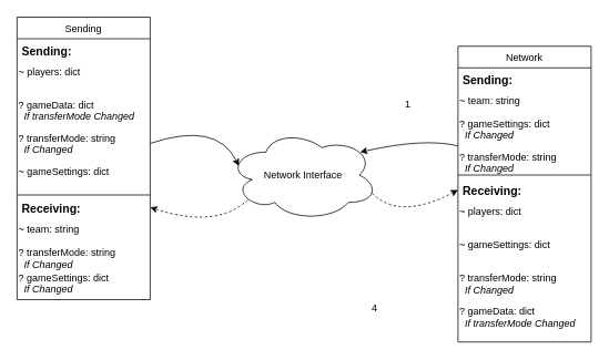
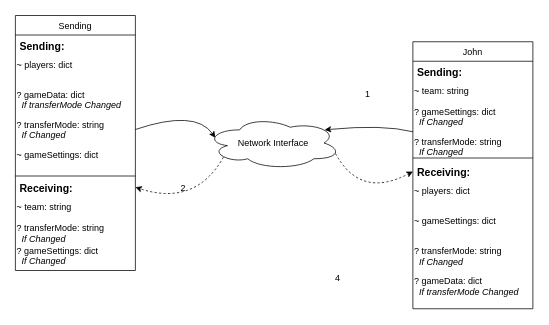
  <mxCell id="0" />
  <mxCell id="1" parent="0" />
  <mxCell id="2" value="Sending" style="swimlane;fontStyle=0;align=center;verticalAlign=top;childLayout=stackLayout;horizontal=1;startSize=26;horizontalStack=0;resizeParent=1;resizeLast=0;collapsible=1;marginBottom=0;rounded=0;shadow=0;strokeWidth=1;" parent="1" vertex="1"><mxGeometry x="20" y="20" width="160" height="340" as="geometry"><mxRectangle x="340" y="380" width="170" height="26" as="alternateBounds" /></mxGeometry></mxCell>
  <mxCell id="3" value="Sending:" style="text;align=left;verticalAlign=top;spacingLeft=4;spacingRight=4;overflow=hidden;rotatable=0;points=[[0,0.5],[1,0.5]];portConstraint=eastwest;fontStyle=1;fontSize=14;" vertex="1" parent="2"><mxGeometry y="26" width="160" height="26" as="geometry" /></mxCell>
  <mxCell id="4" value="~ players: dict" style="text;html=1;strokeColor=none;fillColor=none;align=left;verticalAlign=top;whiteSpace=wrap;rounded=0;" vertex="1" parent="2"><mxGeometry y="52" width="160" height="40" as="geometry" /></mxCell>
  <mxCell id="5" value="? gameData: dict&lt;br&gt;&amp;nbsp; &lt;i&gt;If transferMode Changed&lt;/i&gt;" style="text;html=1;strokeColor=none;fillColor=none;align=left;verticalAlign=top;whiteSpace=wrap;rounded=0;" vertex="1" parent="2"><mxGeometry y="92" width="160" height="40" as="geometry" /></mxCell>
  <mxCell id="6" value="? transferMode: string&lt;br&gt;&amp;nbsp; &lt;i&gt;If Changed&lt;/i&gt;" style="text;html=1;strokeColor=none;fillColor=none;align=left;verticalAlign=top;whiteSpace=wrap;rounded=0;" vertex="1" parent="2"><mxGeometry y="132" width="160" height="40" as="geometry" /></mxCell>
  <mxCell id="7" value="~ gameSettings: dict" style="text;html=1;strokeColor=none;fillColor=none;align=left;verticalAlign=top;whiteSpace=wrap;rounded=0;" vertex="1" parent="2"><mxGeometry y="172" width="160" height="40" as="geometry" /></mxCell>
  <mxCell id="8" value="" style="line;html=1;strokeWidth=1;align=left;verticalAlign=middle;spacingTop=-1;spacingLeft=3;spacingRight=3;rotatable=0;labelPosition=right;points=[];portConstraint=eastwest;" parent="2" vertex="1"><mxGeometry y="212" width="160" height="4" as="geometry" /></mxCell>
  <mxCell id="9" value="Receiving:" style="text;align=left;verticalAlign=top;spacingLeft=4;spacingRight=4;overflow=hidden;rotatable=0;points=[[0,0.5],[1,0.5]];portConstraint=eastwest;fontStyle=1;fontSize=14;" parent="2" vertex="1"><mxGeometry y="216" width="160" height="26" as="geometry" /></mxCell>
  <mxCell id="10" value="~ team: string" style="text;html=1;strokeColor=none;fillColor=none;align=left;verticalAlign=top;whiteSpace=wrap;rounded=0;" vertex="1" parent="2"><mxGeometry y="242" width="160" height="28" as="geometry" /></mxCell>
  <mxCell id="11" value="? transferMode: string&lt;br&gt;&amp;nbsp; &lt;i&gt;If Changed&lt;/i&gt;" style="text;html=1;strokeColor=none;fillColor=none;align=left;verticalAlign=top;whiteSpace=wrap;rounded=0;" vertex="1" parent="2"><mxGeometry y="270" width="160" height="30" as="geometry" /></mxCell>
  <mxCell id="12" value="? gameSettings: dict&lt;br&gt;&amp;nbsp; &lt;i&gt;If Changed&lt;/i&gt;" style="text;html=1;strokeColor=none;fillColor=none;align=left;verticalAlign=top;whiteSpace=wrap;rounded=0;" vertex="1" parent="2"><mxGeometry y="300" width="160" height="40" as="geometry" /></mxCell>
- <mxCell id="13" value="Network Interface&lt;br&gt;" style="ellipse;shape=cloud;whiteSpace=wrap;html=1;" vertex="1" parent="1"><mxGeometry x="274" y="155" width="180" height="110" as="geometry" /></mxCell>
- <mxCell id="14" value="Network" style="swimlane;fontStyle=0;align=center;verticalAlign=top;childLayout=stackLayout;horizontal=1;startSize=26;horizontalStack=0;resizeParent=1;resizeLast=0;collapsible=1;marginBottom=0;rounded=0;shadow=0;strokeWidth=1;" vertex="1" parent="1"><mxGeometry x="550" y="55" width="160" height="356" as="geometry"><mxRectangle x="340" y="380" width="170" height="26" as="alternateBounds" /></mxGeometry></mxCell>
+ <mxCell id="13" value="Network Interface&lt;br&gt;" style="ellipse;shape=cloud;whiteSpace=wrap;html=1;" vertex="1" parent="1"><mxGeometry x="274" y="155" width="180" height="70" as="geometry" /></mxCell>
+ <mxCell id="14" value="John" style="swimlane;fontStyle=0;align=center;verticalAlign=top;childLayout=stackLayout;horizontal=1;startSize=26;horizontalStack=0;resizeParent=1;resizeLast=0;collapsible=1;marginBottom=0;rounded=0;shadow=0;strokeWidth=1;" vertex="1" parent="1"><mxGeometry x="550" y="55" width="160" height="356" as="geometry"><mxRectangle x="340" y="380" width="170" height="26" as="alternateBounds" /></mxGeometry></mxCell>
  <mxCell id="15" value="Sending:" style="text;align=left;verticalAlign=top;spacingLeft=4;spacingRight=4;overflow=hidden;rotatable=0;points=[[0,0.5],[1,0.5]];portConstraint=eastwest;fontStyle=1;fontSize=14;" vertex="1" parent="14"><mxGeometry y="26" width="160" height="26" as="geometry" /></mxCell>
  <mxCell id="16" value="~ team: string" style="text;html=1;strokeColor=none;fillColor=none;align=left;verticalAlign=top;whiteSpace=wrap;rounded=0;" vertex="1" parent="14"><mxGeometry y="52" width="160" height="28" as="geometry" /></mxCell>
  <mxCell id="17" value="? gameSettings: dict&lt;br&gt;&amp;nbsp; &lt;i&gt;If Changed&lt;/i&gt;" style="text;html=1;strokeColor=none;fillColor=none;align=left;verticalAlign=top;whiteSpace=wrap;rounded=0;" vertex="1" parent="14"><mxGeometry y="80" width="160" height="40" as="geometry" /></mxCell>
  <mxCell id="18" value="? transferMode: string&lt;br&gt;&amp;nbsp; &lt;i&gt;If Changed&lt;/i&gt;" style="text;html=1;strokeColor=none;fillColor=none;align=left;verticalAlign=top;whiteSpace=wrap;rounded=0;" vertex="1" parent="14"><mxGeometry y="120" width="160" height="30" as="geometry" /></mxCell>
  <mxCell id="19" value="" style="line;html=1;strokeWidth=1;align=left;verticalAlign=middle;spacingTop=-1;spacingLeft=3;spacingRight=3;rotatable=0;labelPosition=right;points=[];portConstraint=eastwest;" vertex="1" parent="14"><mxGeometry y="150" width="160" height="10" as="geometry" /></mxCell>
  <mxCell id="20" value="Receiving:" style="text;align=left;verticalAlign=top;spacingLeft=4;spacingRight=4;overflow=hidden;rotatable=0;points=[[0,0.5],[1,0.5]];portConstraint=eastwest;fontStyle=1;fontSize=14;" vertex="1" parent="14"><mxGeometry y="160" width="160" height="26" as="geometry" /></mxCell>
  <mxCell id="21" value="~ players: dict" style="text;html=1;strokeColor=none;fillColor=none;align=left;verticalAlign=top;whiteSpace=wrap;rounded=0;" vertex="1" parent="14"><mxGeometry y="186" width="160" height="40" as="geometry" /></mxCell>
  <mxCell id="22" value="~ gameSettings: dict" style="text;html=1;strokeColor=none;fillColor=none;align=left;verticalAlign=top;whiteSpace=wrap;rounded=0;" vertex="1" parent="14"><mxGeometry y="226" width="160" height="40" as="geometry" /></mxCell>
  <mxCell id="23" value="? transferMode: string&lt;br&gt;&amp;nbsp; &lt;i&gt;If Changed&lt;/i&gt;" style="text;html=1;strokeColor=none;fillColor=none;align=left;verticalAlign=top;whiteSpace=wrap;rounded=0;" vertex="1" parent="14"><mxGeometry y="266" width="160" height="40" as="geometry" /></mxCell>
  <mxCell id="24" value="? gameData: dict&lt;br&gt;&amp;nbsp; &lt;i&gt;If transferMode Changed&lt;/i&gt;" style="text;html=1;strokeColor=none;fillColor=none;align=left;verticalAlign=top;whiteSpace=wrap;rounded=0;" vertex="1" parent="14"><mxGeometry y="306" width="160" height="40" as="geometry" /></mxCell>
  <mxCell id="25" value="" style="curved=1;endArrow=classic;html=1;rounded=0;exitX=1;exitY=0.5;exitDx=0;exitDy=0;entryX=0.07;entryY=0.4;entryDx=0;entryDy=0;entryPerimeter=0;" edge="1" parent="1" source="6" target="13"><mxGeometry width="50" height="50" relative="1" as="geometry"><mxPoint x="210" y="145" as="sourcePoint" /><mxPoint x="260" y="95" as="targetPoint" /><Array as="points"><mxPoint x="260" y="145" /></Array></mxGeometry></mxCell>
  <mxCell id="26" value="" style="curved=1;endArrow=classic;html=1;rounded=0;exitX=0;exitY=0;exitDx=0;exitDy=0;entryX=0.88;entryY=0.25;entryDx=0;entryDy=0;entryPerimeter=0;" edge="1" parent="1" source="18" target="13"><mxGeometry width="50" height="50" relative="1" as="geometry"><mxPoint x="390" y="295" as="sourcePoint" /><mxPoint x="440" y="135" as="targetPoint" /><Array as="points"><mxPoint x="510" y="165" /></Array></mxGeometry></mxCell>
  <mxCell id="27" value="" style="curved=1;endArrow=classic;html=1;rounded=0;entryX=1;entryY=0.5;entryDx=0;entryDy=0;exitX=0.13;exitY=0.77;exitDx=0;exitDy=0;exitPerimeter=0;dashed=1;" edge="1" parent="1" source="13" target="9"><mxGeometry width="50" height="50" relative="1" as="geometry"><mxPoint x="250" y="295" as="sourcePoint" /><mxPoint x="324" y="295" as="targetPoint" /><Array as="points"><mxPoint x="260" y="275" /></Array></mxGeometry></mxCell>
  <mxCell id="28" value="" style="curved=1;endArrow=classic;html=1;rounded=0;entryX=0;entryY=0.5;entryDx=0;entryDy=0;exitX=0.96;exitY=0.7;exitDx=0;exitDy=0;exitPerimeter=0;dashed=1;" edge="1" parent="1" source="13" target="20"><mxGeometry width="50" height="50" relative="1" as="geometry"><mxPoint x="460" y="295" as="sourcePoint" /><mxPoint x="440" y="245" as="targetPoint" /><Array as="points"><mxPoint x="480" y="265" /></Array></mxGeometry></mxCell>
  <mxCell id="29" value="1" style="text;html=1;strokeColor=none;fillColor=none;align=center;verticalAlign=middle;whiteSpace=wrap;rounded=0;" vertex="1" parent="1"><mxGeometry x="460" y="110" width="60" height="30" as="geometry" /></mxCell>
+ <mxCell id="30" value="2" style="text;html=1;strokeColor=none;fillColor=none;align=center;verticalAlign=middle;whiteSpace=wrap;rounded=0;" vertex="1" parent="1"><mxGeometry x="214" y="235" width="60" height="30" as="geometry" /></mxCell>
  <mxCell id="31" value="4" style="text;html=1;strokeColor=none;fillColor=none;align=center;verticalAlign=middle;whiteSpace=wrap;rounded=0;" vertex="1" parent="1"><mxGeometry x="420" y="355" width="60" height="30" as="geometry" /></mxCell>
